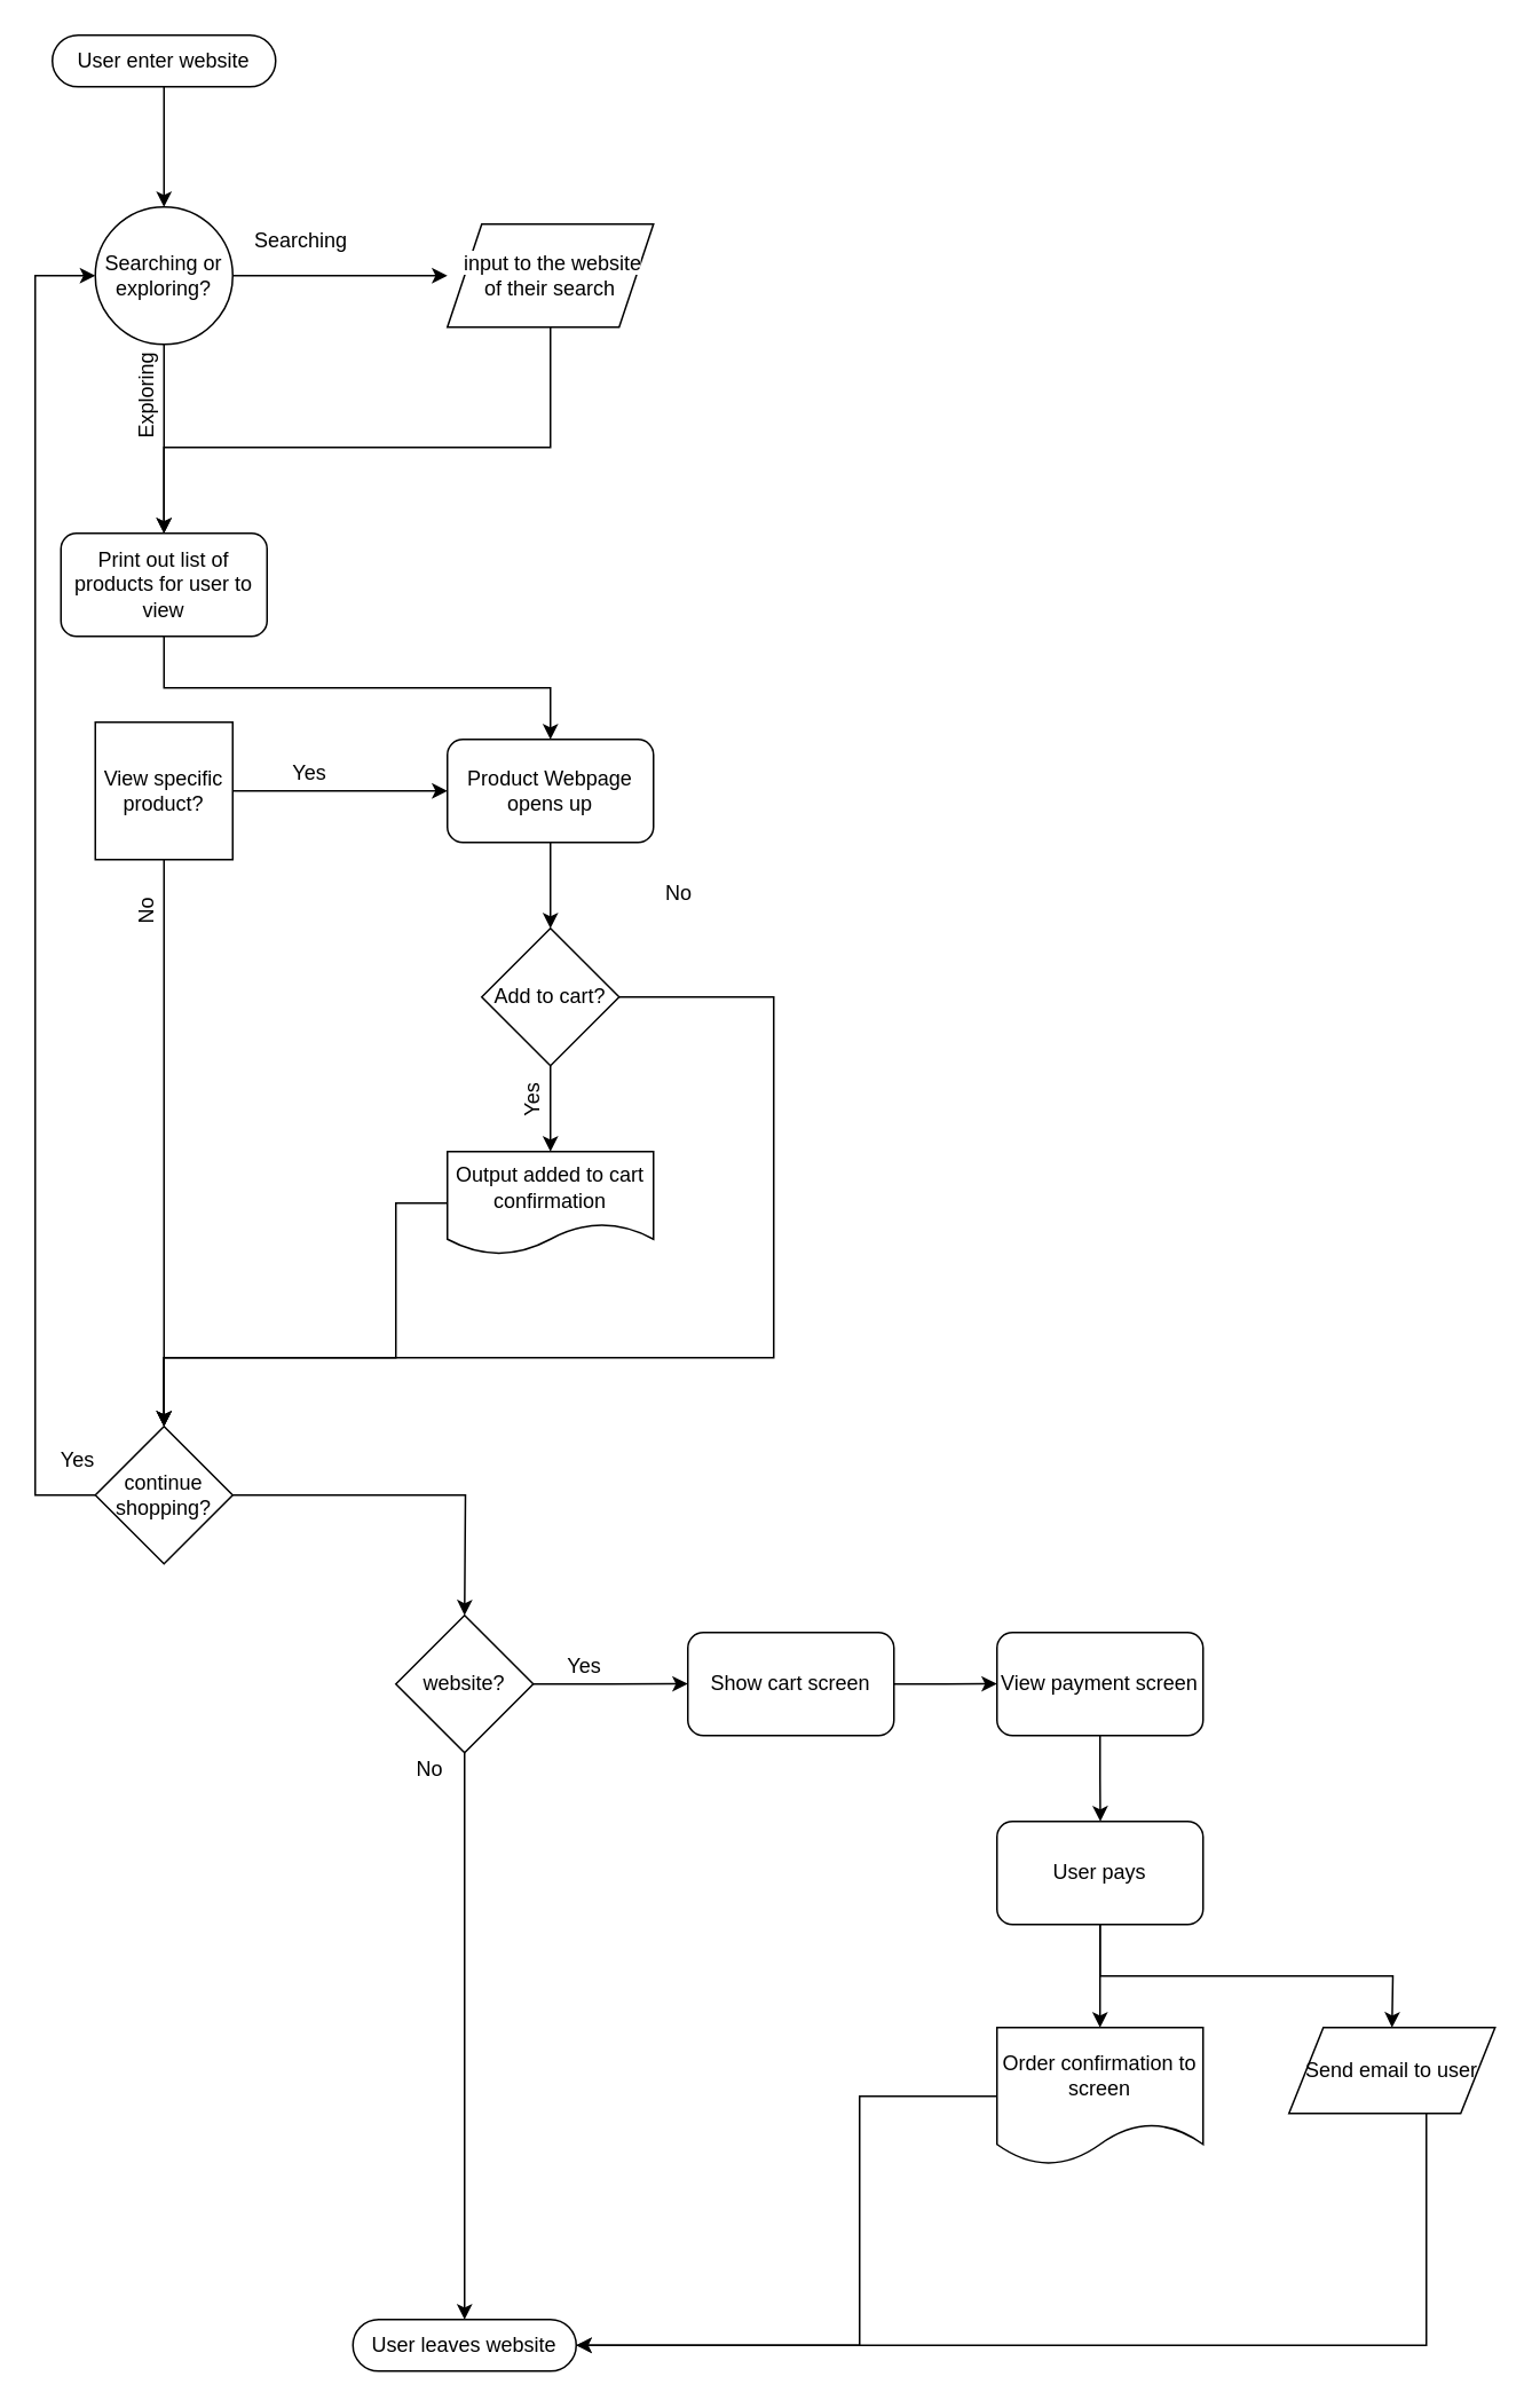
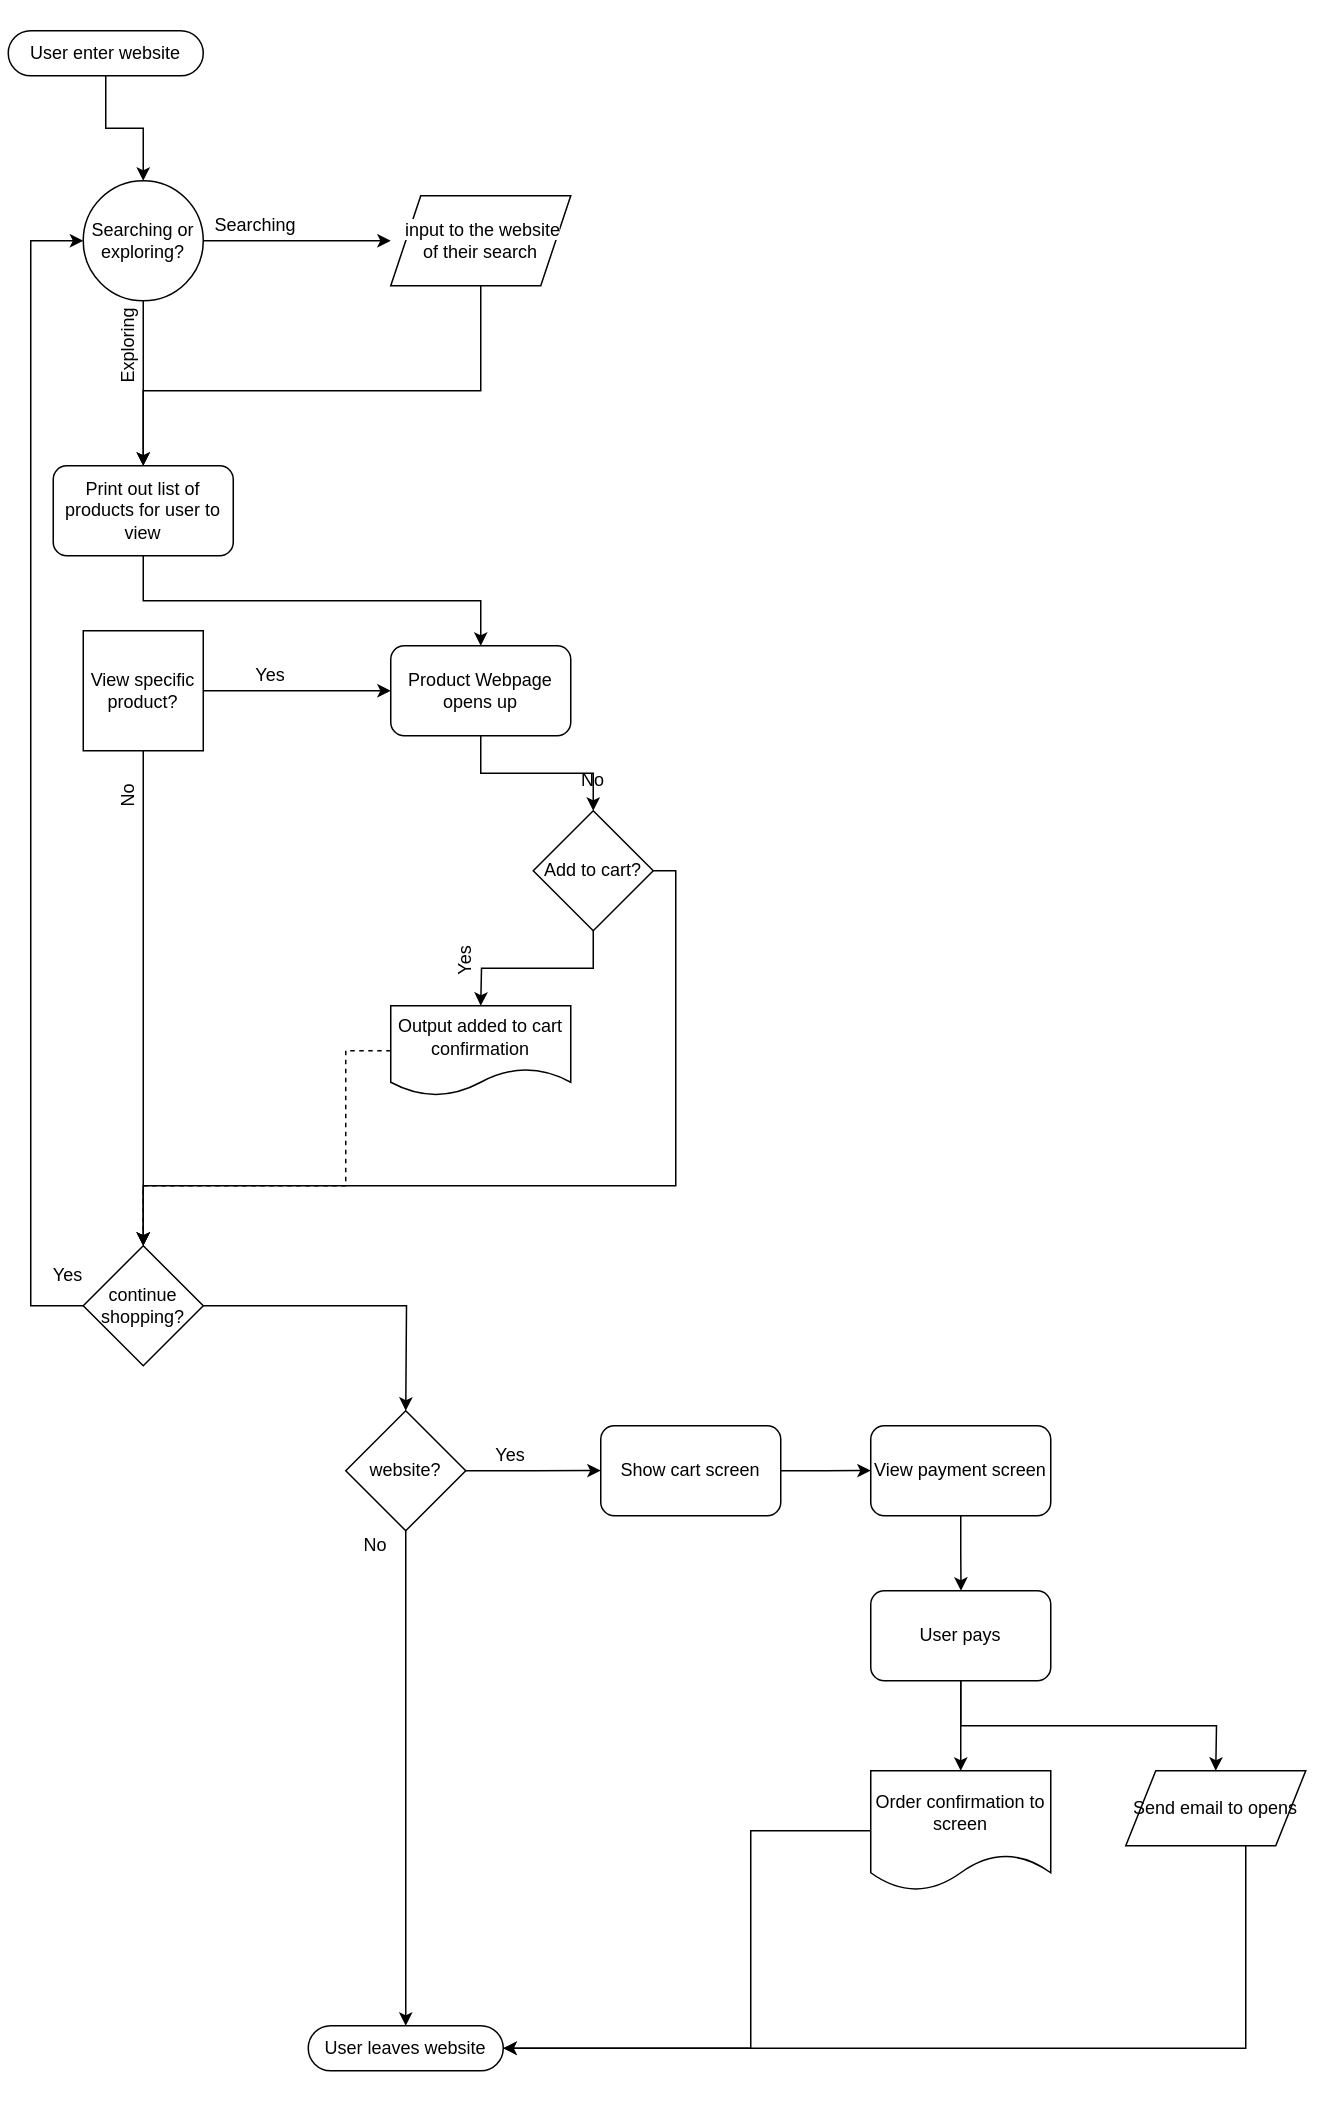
  <mxCell id="0" />
  <mxCell id="1" parent="0" />
  <mxCell id="2" style="edgeStyle=orthogonalEdgeStyle;rounded=0;orthogonalLoop=1;jettySize=auto;html=1;exitX=0.5;exitY=1;exitDx=0;exitDy=0;entryX=0.5;entryY=0;entryDx=0;entryDy=0;" edge="1" parent="1" source="3" target="6"><mxGeometry relative="1" as="geometry" /></mxCell>
- <mxCell id="3" value="User enter website" style="rounded=1;whiteSpace=wrap;html=1;perimeterSpacing=0;arcSize=50;" vertex="1" parent="1"><mxGeometry x="30" y="20" width="130" height="30" as="geometry" /></mxCell>
+ <mxCell id="3" value="User enter website" style="rounded=1;whiteSpace=wrap;html=1;perimeterSpacing=0;arcSize=50;" vertex="1" parent="1"><mxGeometry x="5" y="20" width="130" height="30" as="geometry" /></mxCell>
  <mxCell id="4" style="edgeStyle=orthogonalEdgeStyle;rounded=0;orthogonalLoop=1;jettySize=auto;html=1;exitX=1;exitY=0.5;exitDx=0;exitDy=0;" edge="1" parent="1" source="6"><mxGeometry relative="1" as="geometry"><mxPoint x="260" y="160" as="targetPoint" /></mxGeometry></mxCell>
  <mxCell id="5" style="edgeStyle=orthogonalEdgeStyle;rounded=0;orthogonalLoop=1;jettySize=auto;html=1;exitX=0.5;exitY=1;exitDx=0;exitDy=0;entryX=0.5;entryY=0;entryDx=0;entryDy=0;" edge="1" parent="1" source="6" target="11"><mxGeometry relative="1" as="geometry" /></mxCell>
  <mxCell id="6" value="Searching or exploring?" style="ellipse;whiteSpace=wrap;html=1;" vertex="1" parent="1"><mxGeometry x="55" y="120" width="80" height="80" as="geometry" /></mxCell>
- <mxCell id="7" value="Searching" style="text;html=1;strokeColor=none;fillColor=none;align=center;verticalAlign=middle;whiteSpace=wrap;rounded=0;" vertex="1" parent="1"><mxGeometry x="155" y="130" width="40" height="20" as="geometry" /></mxCell>
+ <mxCell id="7" value="Searching" style="text;html=1;strokeColor=none;fillColor=none;align=center;verticalAlign=middle;whiteSpace=wrap;rounded=0;" vertex="1" parent="1"><mxGeometry x="150" y="140" width="40" height="20" as="geometry" /></mxCell>
  <mxCell id="8" style="edgeStyle=orthogonalEdgeStyle;rounded=0;orthogonalLoop=1;jettySize=auto;html=1;entryX=0.5;entryY=0;entryDx=0;entryDy=0;" edge="1" parent="1" source="9" target="11"><mxGeometry relative="1" as="geometry"><mxPoint x="290" y="310" as="targetPoint" /><Array as="points"><mxPoint x="320" y="260" /><mxPoint x="95" y="260" /></Array></mxGeometry></mxCell>
  <mxCell id="9" value="&lt;span style=&quot;text-align: left ; background-color: rgb(255 , 255 , 255)&quot;&gt;&lt;font style=&quot;font-size: 12px&quot;&gt;&amp;nbsp;input to the website of their search&lt;/font&gt;&lt;/span&gt;" style="shape=parallelogram;perimeter=parallelogramPerimeter;whiteSpace=wrap;html=1;fixedSize=1;" vertex="1" parent="1"><mxGeometry x="260" y="130" width="120" height="60" as="geometry" /></mxCell>
  <mxCell id="10" style="edgeStyle=orthogonalEdgeStyle;rounded=0;orthogonalLoop=1;jettySize=auto;html=1;exitX=0.5;exitY=1;exitDx=0;exitDy=0;" edge="1" parent="1" source="11" target="18"><mxGeometry relative="1" as="geometry" /></mxCell>
  <mxCell id="11" value="Print out list of products for user to view" style="rounded=1;whiteSpace=wrap;html=1;" vertex="1" parent="1"><mxGeometry x="35" y="310" width="120" height="60" as="geometry" /></mxCell>
  <mxCell id="12" value="Exploring" style="text;html=1;strokeColor=none;fillColor=none;align=center;verticalAlign=middle;whiteSpace=wrap;rounded=0;rotation=-90;" vertex="1" parent="1"><mxGeometry x="65" y="220" width="40" height="20" as="geometry" /></mxCell>
  <mxCell id="13" style="edgeStyle=orthogonalEdgeStyle;rounded=0;orthogonalLoop=1;jettySize=auto;html=1;" edge="1" parent="1" source="15"><mxGeometry relative="1" as="geometry"><mxPoint x="95" y="830" as="targetPoint" /></mxGeometry></mxCell>
  <mxCell id="14" style="edgeStyle=orthogonalEdgeStyle;rounded=0;orthogonalLoop=1;jettySize=auto;html=1;exitX=1;exitY=0.5;exitDx=0;exitDy=0;" edge="1" parent="1" source="15"><mxGeometry relative="1" as="geometry"><mxPoint x="260" y="460" as="targetPoint" /></mxGeometry></mxCell>
  <mxCell id="15" value="View specific product?" style="whiteSpace=wrap;html=1;rounded=0;" vertex="1" parent="1"><mxGeometry x="55" y="420" width="80" height="80" as="geometry" /></mxCell>
  <mxCell id="16" value="Yes" style="text;html=1;strokeColor=none;fillColor=none;align=center;verticalAlign=middle;whiteSpace=wrap;rounded=0;" vertex="1" parent="1"><mxGeometry x="160" y="440" width="40" height="20" as="geometry" /></mxCell>
  <mxCell id="17" style="edgeStyle=orthogonalEdgeStyle;rounded=0;orthogonalLoop=1;jettySize=auto;html=1;exitX=0.5;exitY=1;exitDx=0;exitDy=0;entryX=0.5;entryY=0;entryDx=0;entryDy=0;" edge="1" parent="1" source="18" target="21"><mxGeometry relative="1" as="geometry" /></mxCell>
  <mxCell id="18" value="Product Webpage opens up" style="rounded=1;whiteSpace=wrap;html=1;" vertex="1" parent="1"><mxGeometry x="260" y="430" width="120" height="60" as="geometry" /></mxCell>
  <mxCell id="19" style="edgeStyle=orthogonalEdgeStyle;rounded=0;orthogonalLoop=1;jettySize=auto;html=1;exitX=0.5;exitY=1;exitDx=0;exitDy=0;" edge="1" parent="1" source="21"><mxGeometry relative="1" as="geometry"><mxPoint x="320" y="670" as="targetPoint" /></mxGeometry></mxCell>
  <mxCell id="20" style="edgeStyle=orthogonalEdgeStyle;rounded=0;orthogonalLoop=1;jettySize=auto;html=1;exitX=1;exitY=0.5;exitDx=0;exitDy=0;entryX=0.5;entryY=0;entryDx=0;entryDy=0;" edge="1" parent="1" source="21" target="29"><mxGeometry relative="1" as="geometry"><mxPoint x="190" y="830" as="targetPoint" /><Array as="points"><mxPoint x="450" y="580" /><mxPoint x="450" y="790" /><mxPoint x="95" y="790" /></Array></mxGeometry></mxCell>
- <mxCell id="21" value="Add to cart?" style="rhombus;whiteSpace=wrap;html=1;" vertex="1" parent="1"><mxGeometry x="280" y="540" width="80" height="80" as="geometry" /></mxCell>
- <mxCell id="22" style="edgeStyle=orthogonalEdgeStyle;rounded=0;orthogonalLoop=1;jettySize=auto;html=1;entryX=0.5;entryY=0;entryDx=0;entryDy=0;" edge="1" parent="1" source="23" target="29"><mxGeometry relative="1" as="geometry"><Array as="points"><mxPoint x="230" y="700" /><mxPoint x="230" y="790" /><mxPoint x="95" y="790" /></Array></mxGeometry></mxCell>
+ <mxCell id="21" value="Add to cart?" style="rhombus;whiteSpace=wrap;html=1;" vertex="1" parent="1"><mxGeometry x="355" y="540" width="80" height="80" as="geometry" /></mxCell>
+ <mxCell id="22" style="edgeStyle=orthogonalEdgeStyle;rounded=0;orthogonalLoop=1;jettySize=auto;html=1;entryX=0.5;entryY=0;entryDx=0;entryDy=0;dashed=1;" edge="1" parent="1" source="23" target="29"><mxGeometry relative="1" as="geometry"><Array as="points"><mxPoint x="230" y="700" /><mxPoint x="230" y="790" /><mxPoint x="95" y="790" /></Array></mxGeometry></mxCell>
  <mxCell id="23" value="Output added to cart confirmation" style="shape=document;whiteSpace=wrap;html=1;boundedLbl=1;" vertex="1" parent="1"><mxGeometry x="260" y="670" width="120" height="60" as="geometry" /></mxCell>
  <mxCell id="24" value="Yes" style="text;html=1;strokeColor=none;fillColor=none;align=center;verticalAlign=middle;whiteSpace=wrap;rounded=0;rotation=-90;" vertex="1" parent="1"><mxGeometry x="290" y="630" width="40" height="20" as="geometry" /></mxCell>
  <mxCell id="25" value="No" style="text;html=1;strokeColor=none;fillColor=none;align=center;verticalAlign=middle;whiteSpace=wrap;rounded=0;" vertex="1" parent="1"><mxGeometry x="375" y="510" width="40" height="20" as="geometry" /></mxCell>
  <mxCell id="26" value="No" style="text;html=1;strokeColor=none;fillColor=none;align=center;verticalAlign=middle;whiteSpace=wrap;rounded=0;rotation=-90;" vertex="1" parent="1"><mxGeometry x="65" y="520" width="40" height="20" as="geometry" /></mxCell>
  <mxCell id="27" style="edgeStyle=orthogonalEdgeStyle;rounded=0;orthogonalLoop=1;jettySize=auto;html=1;exitX=0;exitY=0.5;exitDx=0;exitDy=0;entryX=0;entryY=0.5;entryDx=0;entryDy=0;" edge="1" parent="1" source="29" target="6"><mxGeometry relative="1" as="geometry"><mxPoint x="50" y="160" as="targetPoint" /><Array as="points"><mxPoint x="20" y="870" /><mxPoint x="20" y="160" /></Array></mxGeometry></mxCell>
  <mxCell id="28" style="edgeStyle=orthogonalEdgeStyle;rounded=0;orthogonalLoop=1;jettySize=auto;html=1;exitX=1;exitY=0.5;exitDx=0;exitDy=0;" edge="1" parent="1" source="29"><mxGeometry relative="1" as="geometry"><mxPoint x="270" y="940" as="targetPoint" /></mxGeometry></mxCell>
  <mxCell id="29" value="continue shopping?" style="rhombus;whiteSpace=wrap;html=1;" vertex="1" parent="1"><mxGeometry x="55" y="830" width="80" height="80" as="geometry" /></mxCell>
  <mxCell id="30" value="Yes" style="text;html=1;strokeColor=none;fillColor=none;align=center;verticalAlign=middle;whiteSpace=wrap;rounded=0;" vertex="1" parent="1"><mxGeometry x="25" y="840" width="40" height="20" as="geometry" /></mxCell>
  <mxCell id="31" style="edgeStyle=orthogonalEdgeStyle;rounded=0;orthogonalLoop=1;jettySize=auto;html=1;exitX=0.5;exitY=1;exitDx=0;exitDy=0;entryX=0.5;entryY=0;entryDx=0;entryDy=0;" edge="1" parent="1" source="33" target="35"><mxGeometry relative="1" as="geometry"><mxPoint x="269.588" y="1100" as="targetPoint" /></mxGeometry></mxCell>
  <mxCell id="32" style="edgeStyle=orthogonalEdgeStyle;rounded=0;orthogonalLoop=1;jettySize=auto;html=1;exitX=1;exitY=0.5;exitDx=0;exitDy=0;" edge="1" parent="1" source="33"><mxGeometry relative="1" as="geometry"><mxPoint x="400" y="979.882" as="targetPoint" /></mxGeometry></mxCell>
  <mxCell id="33" value="website?" style="rhombus;whiteSpace=wrap;html=1;" vertex="1" parent="1"><mxGeometry x="230" y="940" width="80" height="80" as="geometry" /></mxCell>
  <mxCell id="34" value="No" style="text;html=1;strokeColor=none;fillColor=none;align=center;verticalAlign=middle;whiteSpace=wrap;rounded=0;" vertex="1" parent="1"><mxGeometry x="230" y="1020" width="40" height="20" as="geometry" /></mxCell>
  <mxCell id="35" value="User leaves website" style="rounded=1;whiteSpace=wrap;html=1;perimeterSpacing=0;arcSize=50;" vertex="1" parent="1"><mxGeometry x="205" y="1350" width="130" height="30" as="geometry" /></mxCell>
  <mxCell id="36" style="edgeStyle=orthogonalEdgeStyle;rounded=0;orthogonalLoop=1;jettySize=auto;html=1;exitX=1;exitY=0.5;exitDx=0;exitDy=0;" edge="1" parent="1" source="37"><mxGeometry relative="1" as="geometry"><mxPoint x="580" y="979.882" as="targetPoint" /></mxGeometry></mxCell>
  <mxCell id="37" value="Show cart screen" style="rounded=1;whiteSpace=wrap;html=1;" vertex="1" parent="1"><mxGeometry x="400" y="950" width="120" height="60" as="geometry" /></mxCell>
  <mxCell id="38" style="edgeStyle=orthogonalEdgeStyle;rounded=0;orthogonalLoop=1;jettySize=auto;html=1;exitX=0.5;exitY=1;exitDx=0;exitDy=0;" edge="1" parent="1" source="39"><mxGeometry relative="1" as="geometry"><mxPoint x="640.176" y="1060" as="targetPoint" /></mxGeometry></mxCell>
  <mxCell id="39" value="View payment screen" style="rounded=1;whiteSpace=wrap;html=1;" vertex="1" parent="1"><mxGeometry x="580" y="950" width="120" height="60" as="geometry" /></mxCell>
  <mxCell id="40" value="Yes" style="text;html=1;strokeColor=none;fillColor=none;align=center;verticalAlign=middle;whiteSpace=wrap;rounded=0;" vertex="1" parent="1"><mxGeometry x="320" y="960" width="40" height="20" as="geometry" /></mxCell>
  <mxCell id="41" style="edgeStyle=orthogonalEdgeStyle;rounded=0;orthogonalLoop=1;jettySize=auto;html=1;entryX=1;entryY=0.5;entryDx=0;entryDy=0;" edge="1" parent="1" source="42" target="35"><mxGeometry relative="1" as="geometry"><mxPoint x="450" y="1360" as="targetPoint" /><Array as="points"><mxPoint x="500" y="1220" /><mxPoint x="500" y="1365" /></Array></mxGeometry></mxCell>
  <mxCell id="42" value="Order confirmation to screen" style="shape=document;whiteSpace=wrap;html=1;boundedLbl=1;" vertex="1" parent="1"><mxGeometry x="580" y="1180" width="120" height="80" as="geometry" /></mxCell>
  <mxCell id="43" style="edgeStyle=orthogonalEdgeStyle;rounded=0;orthogonalLoop=1;jettySize=auto;html=1;exitX=0.5;exitY=1;exitDx=0;exitDy=0;entryX=0.5;entryY=0;entryDx=0;entryDy=0;" edge="1" parent="1" source="45" target="42"><mxGeometry relative="1" as="geometry" /></mxCell>
  <mxCell id="44" style="edgeStyle=orthogonalEdgeStyle;rounded=0;orthogonalLoop=1;jettySize=auto;html=1;exitX=0.5;exitY=1;exitDx=0;exitDy=0;" edge="1" parent="1" source="45"><mxGeometry relative="1" as="geometry"><mxPoint x="810" y="1180" as="targetPoint" /></mxGeometry></mxCell>
  <mxCell id="45" value="User pays" style="rounded=1;whiteSpace=wrap;html=1;" vertex="1" parent="1"><mxGeometry x="580" y="1060" width="120" height="60" as="geometry" /></mxCell>
  <mxCell id="46" style="edgeStyle=orthogonalEdgeStyle;rounded=0;orthogonalLoop=1;jettySize=auto;html=1;entryX=1;entryY=0.5;entryDx=0;entryDy=0;" edge="1" parent="1" source="47" target="35"><mxGeometry relative="1" as="geometry"><mxPoint x="590" y="1380" as="targetPoint" /><Array as="points"><mxPoint x="830" y="1365" /></Array></mxGeometry></mxCell>
- <mxCell id="47" value="Send email to user" style="shape=parallelogram;perimeter=parallelogramPerimeter;whiteSpace=wrap;html=1;fixedSize=1;" vertex="1" parent="1"><mxGeometry x="750" y="1180" width="120" height="50" as="geometry" /></mxCell>
+ <mxCell id="47" value="Send email to opens" style="shape=parallelogram;perimeter=parallelogramPerimeter;whiteSpace=wrap;html=1;fixedSize=1;" vertex="1" parent="1"><mxGeometry x="750" y="1180" width="120" height="50" as="geometry" /></mxCell>
